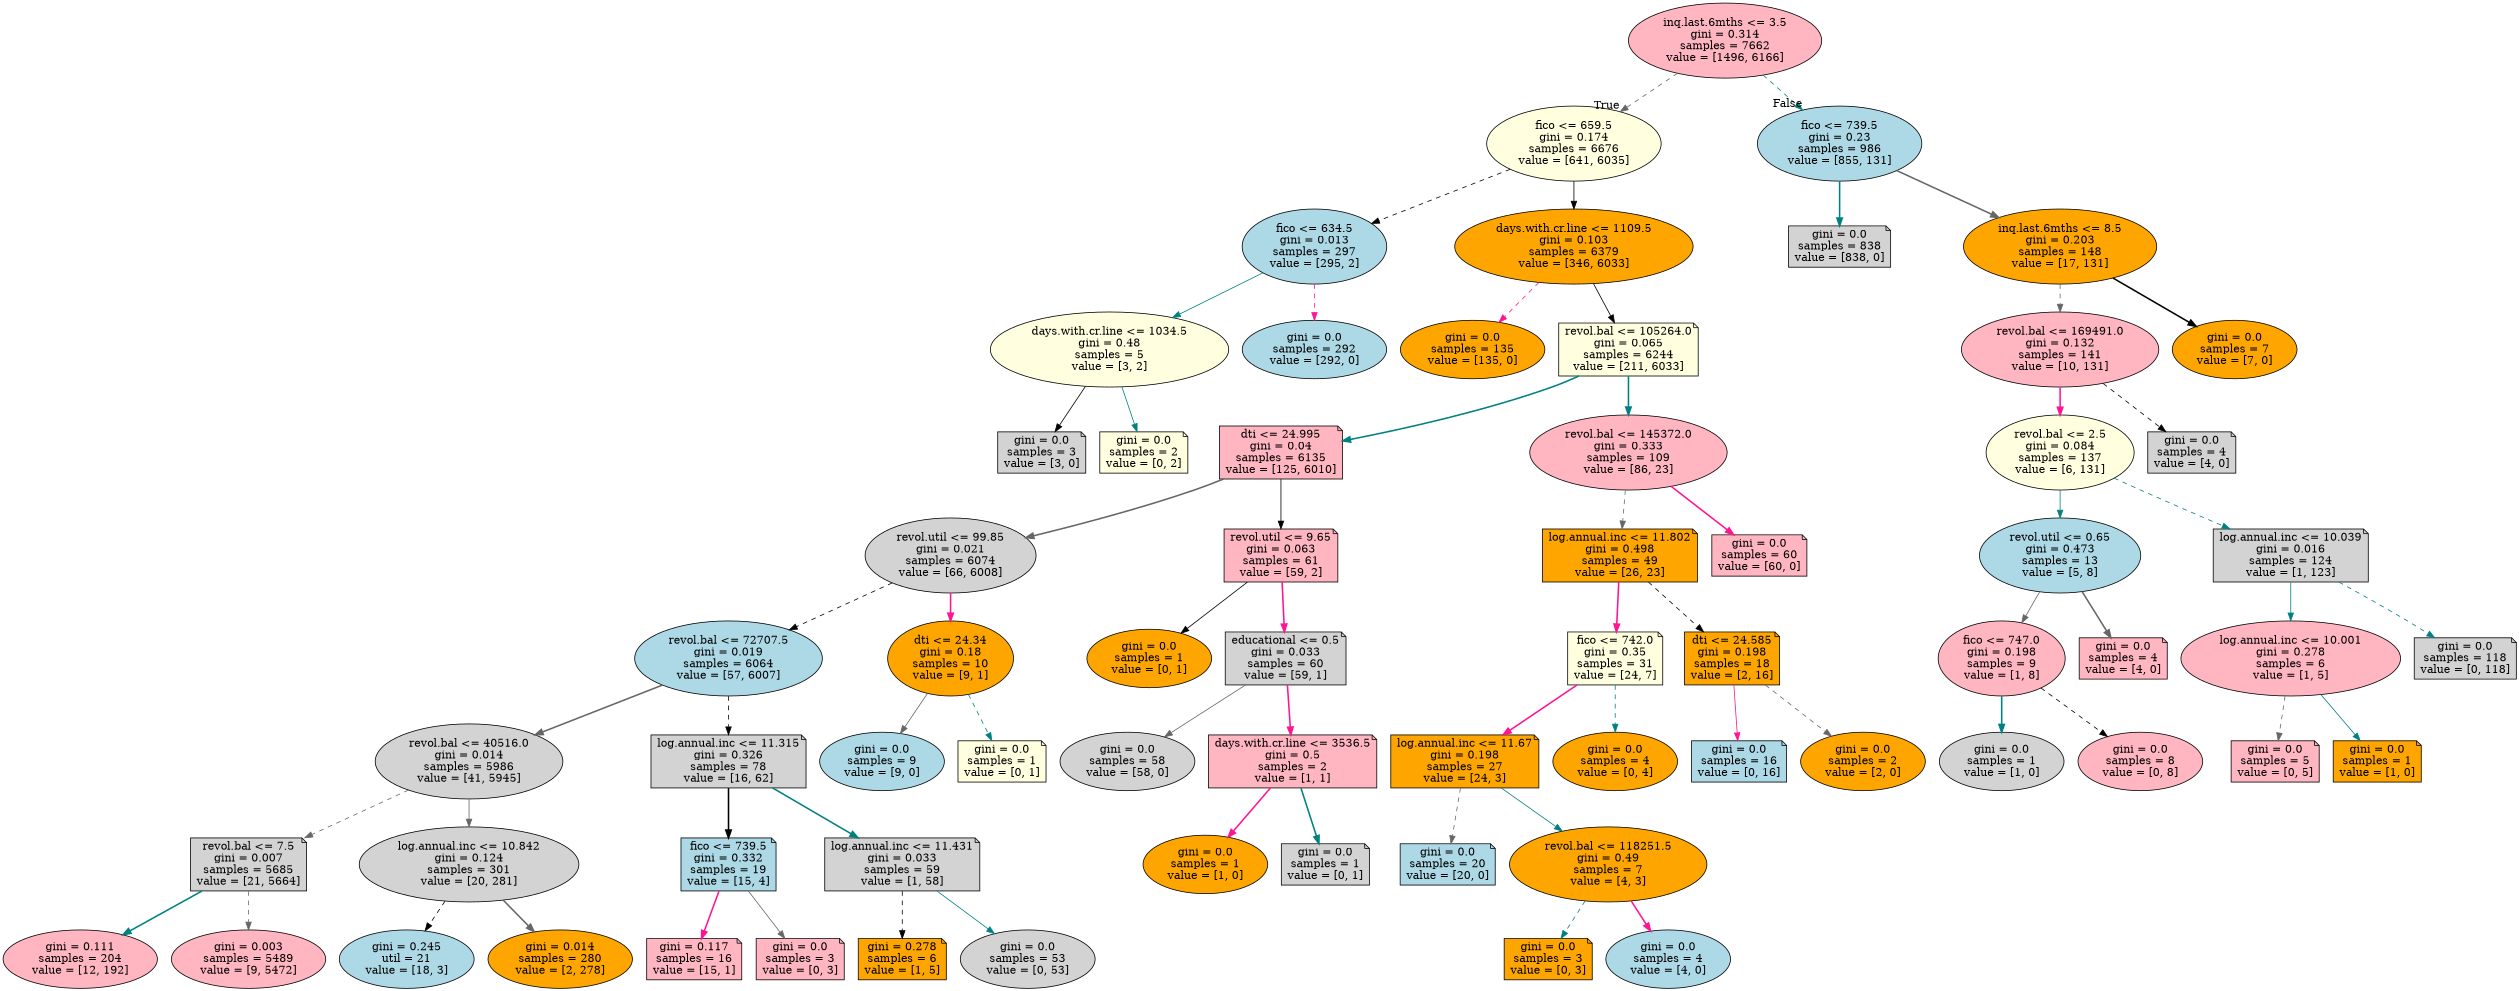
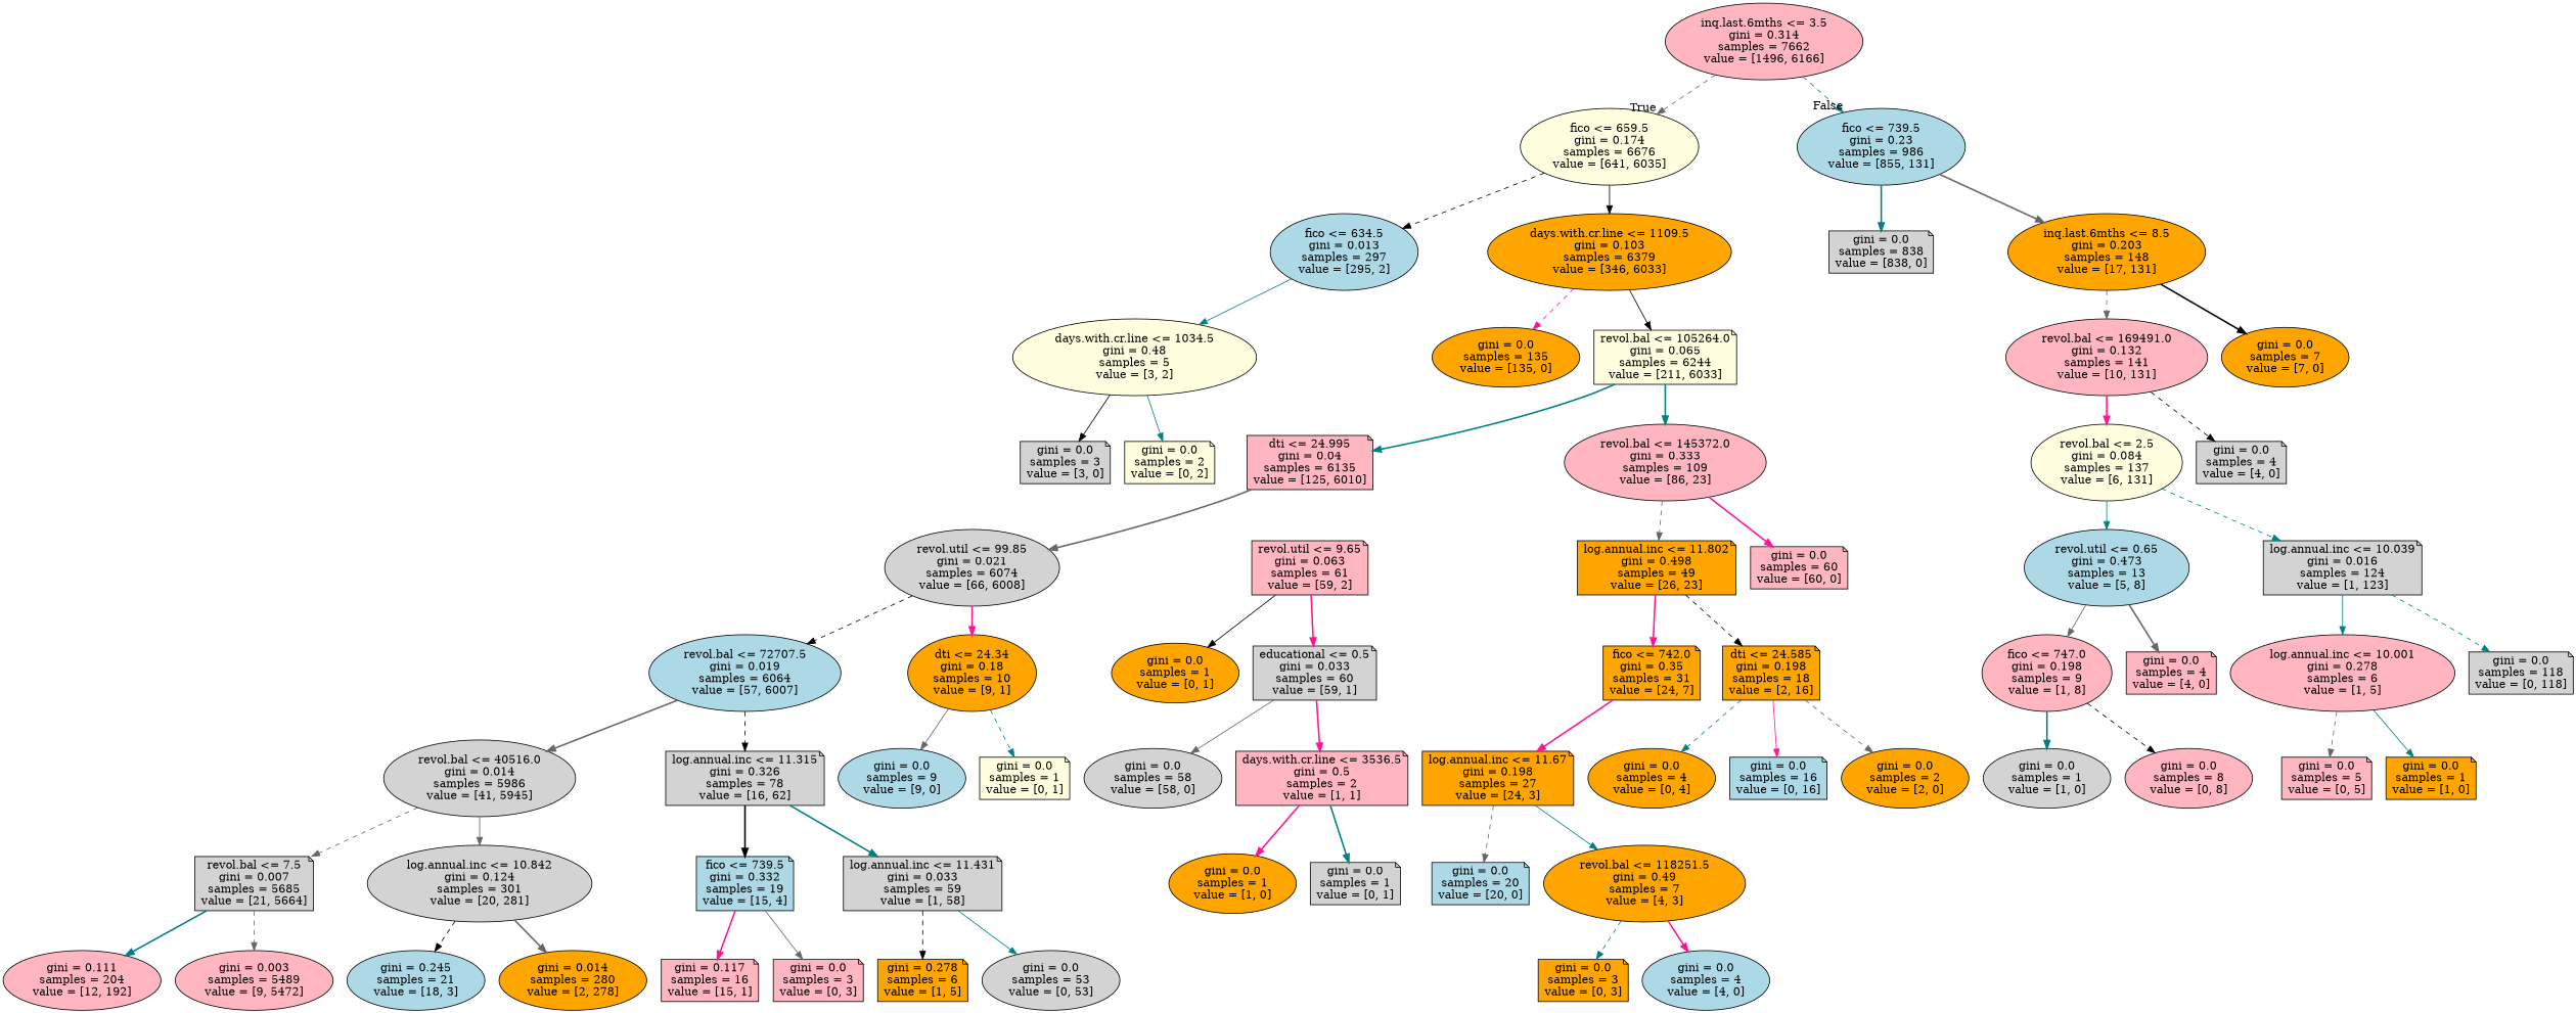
  digraph {
    node [color=black fillcolor=orange shape=ellipse style=filled]
    edge [color=teal style=dashed]
    n1 [fillcolor=lightpink label="inq.last.6mths <= 3.5\ngini = 0.314\nsamples = 7662\nvalue = [1496, 6166]"]
    n2 [fillcolor=lightyellow label="fico <= 659.5\ngini = 0.174\nsamples = 6676\nvalue = [641, 6035]"]
    n3 [fillcolor=lightblue label="fico <= 739.5\ngini = 0.23\nsamples = 986\nvalue = [855, 131]"]
    n4 [fillcolor=lightblue label="fico <= 634.5\ngini = 0.013\nsamples = 297\nvalue = [295, 2]"]
    n5 [label="days.with.cr.line <= 1109.5\ngini = 0.103\nsamples = 6379\nvalue = [346, 6033]"]
    n6 [fillcolor=lightgrey label="gini = 0.0\nsamples = 838\nvalue = [838, 0]" shape=note]
    n7 [label="inq.last.6mths <= 8.5\ngini = 0.203\nsamples = 148\nvalue = [17, 131]"]
    n8 [fillcolor=lightyellow label="days.with.cr.line <= 1034.5\ngini = 0.48\nsamples = 5\nvalue = [3, 2]"]
-   n9 [fillcolor=lightblue label="gini = 0.0\nsamples = 292\nvalue = [292, 0]"]
    n10 [label="gini = 0.0\nsamples = 135\nvalue = [135, 0]"]
    n11 [fillcolor=lightyellow label="revol.bal <= 105264.0\ngini = 0.065\nsamples = 6244\nvalue = [211, 6033]" shape=note]
    n12 [fillcolor=lightgrey label="gini = 0.0\nsamples = 3\nvalue = [3, 0]" shape=note]
    n13 [fillcolor=lightyellow label="gini = 0.0\nsamples = 2\nvalue = [0, 2]" shape=note]
    n14 [fillcolor=lightpink label="dti <= 24.995\ngini = 0.04\nsamples = 6135\nvalue = [125, 6010]" shape=note]
    n15 [fillcolor=lightpink label="revol.bal <= 145372.0\ngini = 0.333\nsamples = 109\nvalue = [86, 23]"]
    n16 [fillcolor=lightgrey label="revol.util <= 99.85\ngini = 0.021\nsamples = 6074\nvalue = [66, 6008]"]
    n17 [fillcolor=lightpink label="revol.util <= 9.65\ngini = 0.063\nsamples = 61\nvalue = [59, 2]" shape=note]
    n18 [label="log.annual.inc <= 11.802\ngini = 0.498\nsamples = 49\nvalue = [26, 23]" shape=note]
    n19 [fillcolor=lightpink label="gini = 0.0\nsamples = 60\nvalue = [60, 0]" shape=note]
    n20 [fillcolor=lightblue label="revol.bal <= 72707.5\ngini = 0.019\nsamples = 6064\nvalue = [57, 6007]"]
    n21 [label="dti <= 24.34\ngini = 0.18\nsamples = 10\nvalue = [9, 1]"]
    n22 [label="gini = 0.0\nsamples = 1\nvalue = [0, 1]"]
    n23 [fillcolor=lightgrey label="educational <= 0.5\ngini = 0.033\nsamples = 60\nvalue = [59, 1]" shape=note]
    n24 [fillcolor=lightgrey label="revol.bal <= 40516.0\ngini = 0.014\nsamples = 5986\nvalue = [41, 5945]"]
    n25 [fillcolor=lightgrey label="log.annual.inc <= 11.315\ngini = 0.326\nsamples = 78\nvalue = [16, 62]" shape=note]
    n26 [fillcolor=lightblue label="gini = 0.0\nsamples = 9\nvalue = [9, 0]"]
    n27 [fillcolor=lightyellow label="gini = 0.0\nsamples = 1\nvalue = [0, 1]" shape=note]
    n28 [fillcolor=lightgrey label="revol.bal <= 7.5\ngini = 0.007\nsamples = 5685\nvalue = [21, 5664]" shape=note]
    n29 [fillcolor=lightgrey label="log.annual.inc <= 10.842\ngini = 0.124\nsamples = 301\nvalue = [20, 281]"]
    n30 [fillcolor=lightblue label="fico <= 739.5\ngini = 0.332\nsamples = 19\nvalue = [15, 4]" shape=note]
    n31 [fillcolor=lightgrey label="log.annual.inc <= 11.431\ngini = 0.033\nsamples = 59\nvalue = [1, 58]" shape=note]
    n32 [fillcolor=lightpink label="gini = 0.111\nsamples = 204\nvalue = [12, 192]"]
    n33 [fillcolor=lightpink label="gini = 0.003\nsamples = 5489\nvalue = [9, 5472]"]
-   n34 [fillcolor=lightblue label="gini = 0.245\nutil = 21\nvalue = [18, 3]"]
+   n34 [fillcolor=lightblue label="gini = 0.245\nsamples = 21\nvalue = [18, 3]"]
    n35 [label="gini = 0.014\nsamples = 280\nvalue = [2, 278]"]
    n36 [fillcolor=lightpink label="gini = 0.117\nsamples = 16\nvalue = [15, 1]" shape=note]
    n37 [fillcolor=lightpink label="gini = 0.0\nsamples = 3\nvalue = [0, 3]" shape=note]
    n38 [label="gini = 0.278\nsamples = 6\nvalue = [1, 5]" shape=note]
    n39 [fillcolor=lightgrey label="gini = 0.0\nsamples = 53\nvalue = [0, 53]"]
    n40 [fillcolor=lightgrey label="gini = 0.0\nsamples = 58\nvalue = [58, 0]"]
    n41 [fillcolor=lightpink label="days.with.cr.line <= 3536.5\ngini = 0.5\nsamples = 2\nvalue = [1, 1]" shape=note]
    n42 [label="gini = 0.0\nsamples = 1\nvalue = [1, 0]"]
    n43 [fillcolor=lightgrey label="gini = 0.0\nsamples = 1\nvalue = [0, 1]" shape=note]
-   n44 [fillcolor=lightyellow label="fico <= 742.0\ngini = 0.35\nsamples = 31\nvalue = [24, 7]" shape=note]
+   n44 [label="fico <= 742.0\ngini = 0.35\nsamples = 31\nvalue = [24, 7]" shape=note]
    n45 [label="dti <= 24.585\ngini = 0.198\nsamples = 18\nvalue = [2, 16]" shape=note]
    n46 [label="log.annual.inc <= 11.67\ngini = 0.198\nsamples = 27\nvalue = [24, 3]" shape=note]
    n47 [label="gini = 0.0\nsamples = 4\nvalue = [0, 4]"]
    n48 [fillcolor=lightblue label="gini = 0.0\nsamples = 16\nvalue = [0, 16]" shape=note]
    n49 [label="gini = 0.0\nsamples = 2\nvalue = [2, 0]"]
    n50 [fillcolor=lightblue label="gini = 0.0\nsamples = 20\nvalue = [20, 0]" shape=note]
    n51 [label="revol.bal <= 118251.5\ngini = 0.49\nsamples = 7\nvalue = [4, 3]"]
    n52 [label="gini = 0.0\nsamples = 3\nvalue = [0, 3]" shape=note]
    n53 [fillcolor=lightblue label="gini = 0.0\nsamples = 4\nvalue = [4, 0]"]
    n54 [fillcolor=lightpink label="revol.bal <= 169491.0\ngini = 0.132\nsamples = 141\nvalue = [10, 131]"]
    n55 [label="gini = 0.0\nsamples = 7\nvalue = [7, 0]"]
    n56 [fillcolor=lightyellow label="revol.bal <= 2.5\ngini = 0.084\nsamples = 137\nvalue = [6, 131]"]
    n57 [fillcolor=lightgrey label="gini = 0.0\nsamples = 4\nvalue = [4, 0]" shape=note]
    n58 [fillcolor=lightblue label="revol.util <= 0.65\ngini = 0.473\nsamples = 13\nvalue = [5, 8]"]
    n59 [fillcolor=lightgrey label="log.annual.inc <= 10.039\ngini = 0.016\nsamples = 124\nvalue = [1, 123]" shape=note]
    n60 [fillcolor=lightpink label="fico <= 747.0\ngini = 0.198\nsamples = 9\nvalue = [1, 8]"]
    n61 [fillcolor=lightpink label="gini = 0.0\nsamples = 4\nvalue = [4, 0]" shape=note]
    n62 [fillcolor=lightpink label="log.annual.inc <= 10.001\ngini = 0.278\nsamples = 6\nvalue = [1, 5]"]
    n63 [fillcolor=lightgrey label="gini = 0.0\nsamples = 118\nvalue = [0, 118]" shape=note]
    n64 [fillcolor=lightgrey label="gini = 0.0\nsamples = 1\nvalue = [1, 0]"]
    n65 [fillcolor=lightpink label="gini = 0.0\nsamples = 8\nvalue = [0, 8]"]
    n66 [fillcolor=lightpink label="gini = 0.0\nsamples = 5\nvalue = [0, 5]" shape=note]
    n67 [label="gini = 0.0\nsamples = 1\nvalue = [1, 0]" shape=note]
    n1 -> n2 [color=gray40 headlabel=True labelangle=45 labeldistance=2.5]
    n1 -> n3 [headlabel=False labelangle=-45 labeldistance=2.5]
    n2 -> n4 [color=black]
    n2 -> n5 [color=black style=solid]
    n3 -> n6 [style=bold]
    n3 -> n7 [color=gray40 style=bold]
    n4 -> n8 [style=solid]
-   n4 -> n9 [color=deeppink]
    n5 -> n10 [color=deeppink]
    n5 -> n11 [color=black style=solid]
    n7 -> n54 [color=gray40]
    n7 -> n55 [color=black style=bold]
    n8 -> n12 [color=black style=solid]
    n8 -> n13 [style=solid]
    n11 -> n14 [style=bold]
    n11 -> n15 [style=bold]
    n14 -> n16 [color=gray40 style=bold]
-   n14 -> n17 [color=black style=solid]
    n15 -> n18 [color=gray40]
    n15 -> n19 [color=deeppink style=bold]
    n16 -> n20 [color=black]
    n16 -> n21 [color=deeppink style=bold]
    n17 -> n22 [color=black style=solid]
    n17 -> n23 [color=deeppink style=bold]
    n18 -> n44 [color=deeppink style=bold]
    n18 -> n45 [color=black]
    n20 -> n24 [color=gray40 style=bold]
    n20 -> n25 [color=black]
    n21 -> n26 [color=gray40 style=solid]
    n21 -> n27
    n23 -> n40 [color=gray40 style=solid]
    n23 -> n41 [color=deeppink style=bold]
    n24 -> n28 [color=gray40]
    n24 -> n29 [color=gray40 style=solid]
    n25 -> n30 [color=black style=bold]
    n25 -> n31 [style=bold]
    n28 -> n32 [style=bold]
    n28 -> n33 [color=gray40]
    n29 -> n34 [color=black]
    n29 -> n35 [color=gray40 style=bold]
    n30 -> n36 [color=deeppink style=bold]
    n30 -> n37 [color=gray40 style=solid]
    n31 -> n38 [color=black]
    n31 -> n39 [style=solid]
    n41 -> n42 [color=deeppink style=bold]
    n41 -> n43 [style=bold]
    n44 -> n46 [color=deeppink style=bold]
-   n44 -> n47
+   n45 -> n47
    n45 -> n48 [color=deeppink style=solid]
    n45 -> n49 [color=gray40]
    n46 -> n50 [color=gray40]
    n46 -> n51 [style=solid]
    n51 -> n52
    n51 -> n53 [color=deeppink style=bold]
    n54 -> n56 [color=deeppink style=bold]
    n54 -> n57 [color=black]
    n56 -> n58 [style=solid]
    n56 -> n59
    n58 -> n60 [color=gray40 style=solid]
    n58 -> n61 [color=gray40 style=bold]
    n59 -> n62 [style=solid]
    n59 -> n63
    n60 -> n64 [style=bold]
    n60 -> n65 [color=black]
    n62 -> n66 [color=gray40]
    n62 -> n67 [style=solid]
  }
